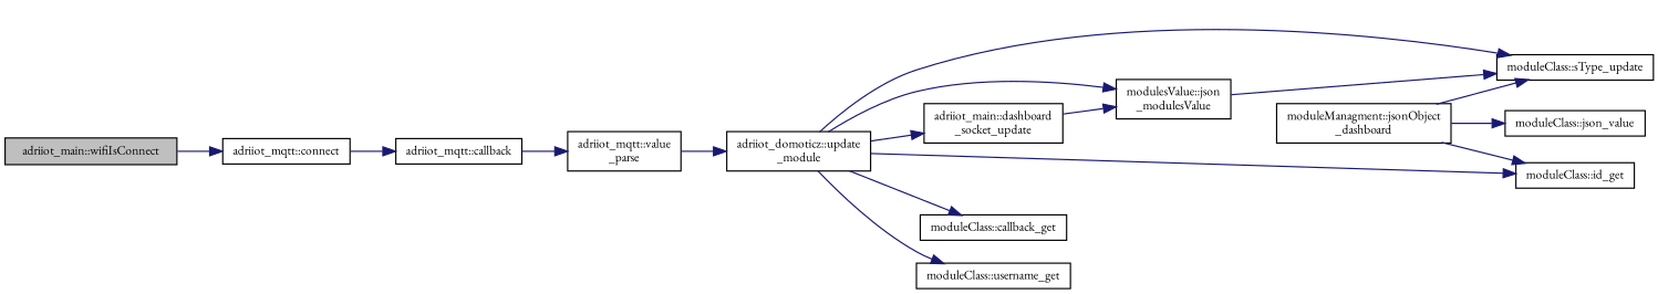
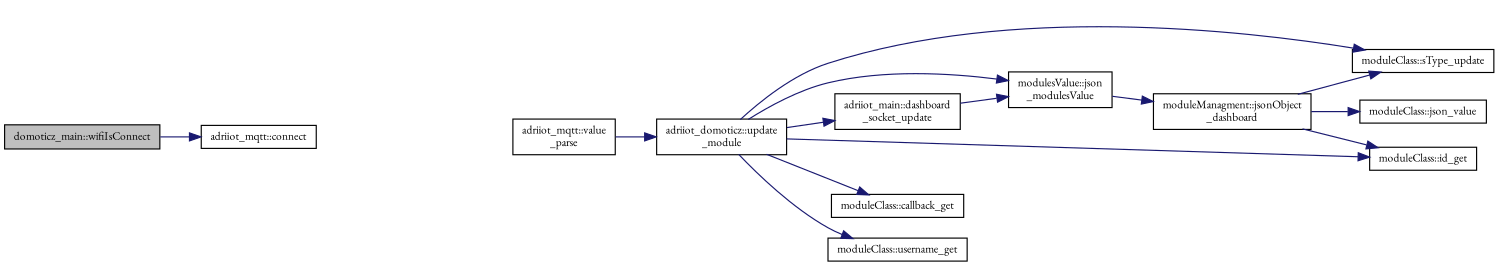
  digraph {
    fontname="EB Garamond"
    rankdir=LR
    node [color=black fillcolor=white fontname="EB Garamond" fontsize=10 shape=record style=filled]
    edge [color=midnightblue fontname="EB Garamond" fontsize=10 labelfontname=Helvetica labelfontsize=10 style=solid]
-   n1 [fillcolor=grey75 fontcolor=black height=0.2 label="adriiot_main::wifiIsConnect" width=0.4]
+   n1 [fillcolor=grey75 fontcolor=black height=0.2 label="domoticz_main::wifiIsConnect" width=0.4]
    n2 [height=0.2 label="adriiot_mqtt::connect" width=0.4]
-   n3 [height=0.2 label="adriiot_mqtt::callback" width=0.4]
    n4 [height=0.2 label="adriiot_mqtt::value\l_parse" width=0.4]
    n5 [height=0.2 label="adriiot_domoticz::update\l_module" width=0.4]
    n6 [height=0.2 label="adriiot_main::dashboard\l_socket_update" width=0.4]
    n7 [height=0.2 label="modulesValue::json\l_modulesValue" width=0.4]
    n8 [height=0.2 label="moduleClass::id_get" width=0.4]
    n9 [height=0.2 label="moduleClass::sType_update" width=0.4]
    n10 [height=0.2 label="moduleClass::callback_get" width=0.4]
    n11 [height=0.2 label="moduleClass::username_get" width=0.4]
    n12 [height=0.2 label="moduleManagment::jsonObject\l_dashboard" width=0.4]
    n13 [height=0.2 label="moduleClass::json_value" width=0.4]
    n1 -> n2
-   n2 -> n3
-   n3 -> n4
    n4 -> n5
    n5 -> n6
    n5 -> n7
    n5 -> n8
    n5 -> n9
    n5 -> n10
    n5 -> n11
    n6 -> n7
-   n7 -> n9
+   n7 -> n12
    n12 -> n8
    n12 -> n9
    n12 -> n13
  }
